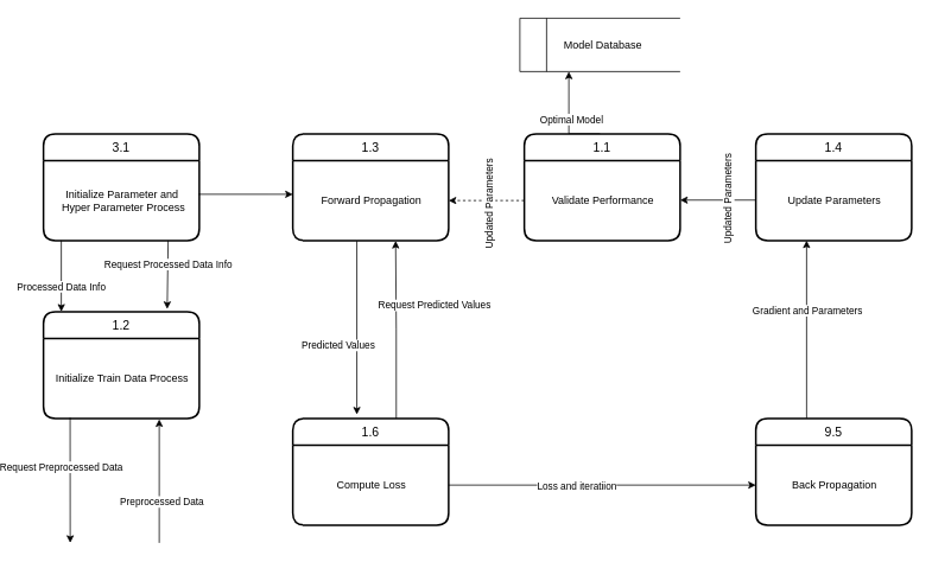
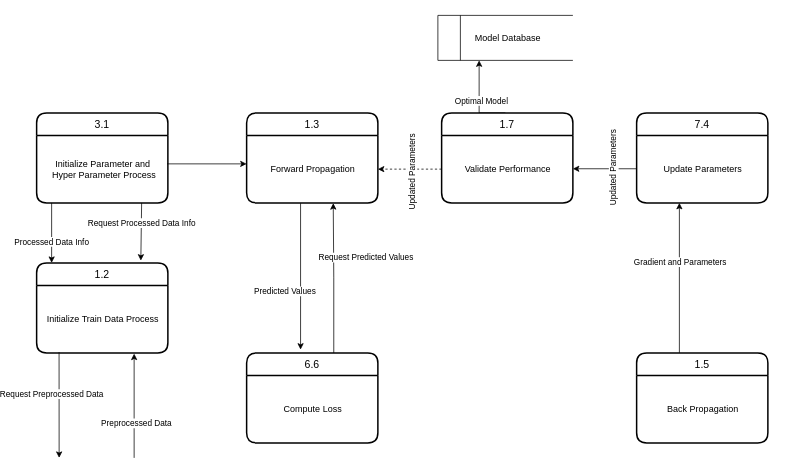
  <mxCell id="0" />
  <mxCell id="1" parent="0" />
  <mxCell id="2" value="3.1" style="swimlane;childLayout=stackLayout;horizontal=1;startSize=30;horizontalStack=0;rounded=1;fontSize=14;fontStyle=0;strokeWidth=2;resizeParent=0;resizeLast=1;shadow=0;dashed=0;align=center;" parent="1" vertex="1"><mxGeometry x="20" y="150" width="175" height="120" as="geometry" /></mxCell>
  <mxCell id="3" value="Initialize Parameter and&lt;br&gt;&amp;nbsp;Hyper Parameter Process" style="text;html=1;align=center;verticalAlign=middle;resizable=0;points=[];autosize=1;strokeColor=none;fillColor=none;" parent="2" vertex="1"><mxGeometry y="30" width="175" height="90" as="geometry" /></mxCell>
  <mxCell id="4" value="" style="edgeStyle=orthogonalEdgeStyle;rounded=0;orthogonalLoop=1;jettySize=auto;html=1;" parent="1" target="33" edge="1"><mxGeometry relative="1" as="geometry"><mxPoint x="645" y="150" as="sourcePoint" /><Array as="points"><mxPoint x="610" y="150" /></Array></mxGeometry></mxCell>
  <mxCell id="5" value="Optimal Model" style="edgeLabel;html=1;align=center;verticalAlign=middle;resizable=0;points=[];" parent="4" vertex="1" connectable="0"><mxGeometry x="-0.009" y="-2" relative="1" as="geometry"><mxPoint as="offset" /></mxGeometry></mxCell>
  <mxCell id="6" value="1.3" style="swimlane;childLayout=stackLayout;horizontal=1;startSize=30;horizontalStack=0;rounded=1;fontSize=14;fontStyle=0;strokeWidth=2;resizeParent=0;resizeLast=1;shadow=0;dashed=0;align=center;" parent="1" vertex="1"><mxGeometry x="300" y="150" width="175" height="120" as="geometry" /></mxCell>
  <mxCell id="7" value="Forward Propagation" style="text;html=1;align=center;verticalAlign=middle;resizable=0;points=[];autosize=1;strokeColor=none;fillColor=none;" parent="6" vertex="1"><mxGeometry y="30" width="175" height="90" as="geometry" /></mxCell>
  <mxCell id="8" value="1.2" style="swimlane;childLayout=stackLayout;horizontal=1;startSize=30;horizontalStack=0;rounded=1;fontSize=14;fontStyle=0;strokeWidth=2;resizeParent=0;resizeLast=1;shadow=0;dashed=0;align=center;" parent="1" vertex="1"><mxGeometry x="20" y="350" width="175" height="120" as="geometry" /></mxCell>
  <mxCell id="9" value="Initialize Train Data Process" style="text;html=1;align=center;verticalAlign=middle;resizable=0;points=[];autosize=1;strokeColor=none;fillColor=none;" parent="8" vertex="1"><mxGeometry y="30" width="175" height="90" as="geometry" /></mxCell>
- <mxCell id="10" value="1.4" style="swimlane;childLayout=stackLayout;horizontal=1;startSize=30;horizontalStack=0;rounded=1;fontSize=14;fontStyle=0;strokeWidth=2;resizeParent=0;resizeLast=1;shadow=0;dashed=0;align=center;" parent="1" vertex="1"><mxGeometry x="820" y="150" width="175" height="120" as="geometry" /></mxCell>
+ <mxCell id="10" value="7.4" style="swimlane;childLayout=stackLayout;horizontal=1;startSize=30;horizontalStack=0;rounded=1;fontSize=14;fontStyle=0;strokeWidth=2;resizeParent=0;resizeLast=1;shadow=0;dashed=0;align=center;" parent="1" vertex="1"><mxGeometry x="820" y="150" width="175" height="120" as="geometry" /></mxCell>
  <mxCell id="11" value="Update Parameters" style="text;html=1;align=center;verticalAlign=middle;resizable=0;points=[];autosize=1;strokeColor=none;fillColor=none;" parent="10" vertex="1"><mxGeometry y="30" width="175" height="90" as="geometry" /></mxCell>
- <mxCell id="12" value="9.5" style="swimlane;childLayout=stackLayout;horizontal=1;startSize=30;horizontalStack=0;rounded=1;fontSize=14;fontStyle=0;strokeWidth=2;resizeParent=0;resizeLast=1;shadow=0;dashed=0;align=center;" parent="1" vertex="1"><mxGeometry x="820" y="470" width="175" height="120" as="geometry" /></mxCell>
+ <mxCell id="12" value="1.5" style="swimlane;childLayout=stackLayout;horizontal=1;startSize=30;horizontalStack=0;rounded=1;fontSize=14;fontStyle=0;strokeWidth=2;resizeParent=0;resizeLast=1;shadow=0;dashed=0;align=center;" parent="1" vertex="1"><mxGeometry x="820" y="470" width="175" height="120" as="geometry" /></mxCell>
  <mxCell id="13" value="Back Propagation" style="text;html=1;align=center;verticalAlign=middle;resizable=0;points=[];autosize=1;strokeColor=none;fillColor=none;" parent="12" vertex="1"><mxGeometry y="30" width="175" height="90" as="geometry" /></mxCell>
  <mxCell id="14" style="edgeStyle=orthogonalEdgeStyle;rounded=0;orthogonalLoop=1;jettySize=auto;html=1;exitX=0.664;exitY=0.013;exitDx=0;exitDy=0;exitPerimeter=0;entryX=0.66;entryY=1.005;entryDx=0;entryDy=0;entryPerimeter=0;" parent="1" source="16" target="7" edge="1"><mxGeometry relative="1" as="geometry"><mxPoint x="417" y="310" as="targetPoint" /></mxGeometry></mxCell>
  <mxCell id="15" value="Request Predicted Values" style="edgeLabel;html=1;align=center;verticalAlign=middle;resizable=0;points=[];" parent="14" connectable="0" vertex="1"><mxGeometry x="0.285" y="2" relative="1" as="geometry"><mxPoint x="45" as="offset" /></mxGeometry></mxCell>
- <mxCell id="16" value="1.6" style="swimlane;childLayout=stackLayout;horizontal=1;startSize=30;horizontalStack=0;rounded=1;fontSize=14;fontStyle=0;strokeWidth=2;resizeParent=0;resizeLast=1;shadow=0;dashed=0;align=center;" parent="1" vertex="1"><mxGeometry x="300" y="470" width="175" height="120" as="geometry" /></mxCell>
+ <mxCell id="16" value="6.6" style="swimlane;childLayout=stackLayout;horizontal=1;startSize=30;horizontalStack=0;rounded=1;fontSize=14;fontStyle=0;strokeWidth=2;resizeParent=0;resizeLast=1;shadow=0;dashed=0;align=center;" parent="1" vertex="1"><mxGeometry x="300" y="470" width="175" height="120" as="geometry" /></mxCell>
  <mxCell id="17" value="Compute Loss" style="text;html=1;align=center;verticalAlign=middle;resizable=0;points=[];autosize=1;strokeColor=none;fillColor=none;" parent="16" vertex="1"><mxGeometry y="30" width="175" height="90" as="geometry" /></mxCell>
  <mxCell id="18" value="" style="endArrow=classic;html=1;rounded=0;entryX=0.794;entryY=-0.025;entryDx=0;entryDy=0;entryPerimeter=0;" parent="1" target="8" edge="1"><mxGeometry width="50" height="50" relative="1" as="geometry"><mxPoint x="160" y="270" as="sourcePoint" /><mxPoint x="370" y="310" as="targetPoint" /></mxGeometry></mxCell>
  <mxCell id="19" value="Request Processed Data Info" style="edgeLabel;html=1;align=center;verticalAlign=middle;resizable=0;points=[];" parent="18" connectable="0" vertex="1"><mxGeometry x="-0.299" relative="1" as="geometry"><mxPoint as="offset" /></mxGeometry></mxCell>
  <mxCell id="20" value="" style="endArrow=classic;html=1;rounded=0;" parent="1" edge="1"><mxGeometry width="50" height="50" relative="1" as="geometry"><mxPoint x="40" y="270" as="sourcePoint" /><mxPoint x="40" y="350" as="targetPoint" /></mxGeometry></mxCell>
  <mxCell id="21" value="Processed Data Info" style="edgeLabel;html=1;align=center;verticalAlign=middle;resizable=0;points=[];" parent="20" connectable="0" vertex="1"><mxGeometry x="0.275" y="-1" relative="1" as="geometry"><mxPoint as="offset" /></mxGeometry></mxCell>
  <mxCell id="22" value="" style="endArrow=classic;html=1;rounded=0;exitX=0.994;exitY=0.422;exitDx=0;exitDy=0;exitPerimeter=0;" parent="1" source="3" edge="1"><mxGeometry width="50" height="50" relative="1" as="geometry"><mxPoint x="190" y="220" as="sourcePoint" /><mxPoint x="300" y="218" as="targetPoint" /></mxGeometry></mxCell>
  <mxCell id="23" value="" style="endArrow=classic;html=1;rounded=0;exitX=0.411;exitY=1.005;exitDx=0;exitDy=0;exitPerimeter=0;entryX=0.411;entryY=-0.036;entryDx=0;entryDy=0;entryPerimeter=0;" parent="1" source="7" target="16" edge="1"><mxGeometry width="50" height="50" relative="1" as="geometry"><mxPoint x="380.85" y="310.45" as="sourcePoint" /><mxPoint x="520" y="589" as="targetPoint" /></mxGeometry></mxCell>
  <mxCell id="24" value="Predicted Values" style="edgeLabel;html=1;align=center;verticalAlign=middle;resizable=0;points=[];" parent="23" connectable="0" vertex="1"><mxGeometry x="0.194" y="1" relative="1" as="geometry"><mxPoint x="-22" as="offset" /></mxGeometry></mxCell>
  <mxCell id="25" value="" style="endArrow=classic;html=1;rounded=0;exitX=0.171;exitY=0.989;exitDx=0;exitDy=0;exitPerimeter=0;" parent="1" source="9" edge="1"><mxGeometry width="50" height="50" relative="1" as="geometry"><mxPoint x="290" y="460" as="sourcePoint" /><mxPoint x="50" y="610" as="targetPoint" /></mxGeometry></mxCell>
  <mxCell id="26" value="Request Preprocessed Data" style="edgeLabel;html=1;align=center;verticalAlign=middle;resizable=0;points=[];" parent="25" connectable="0" vertex="1"><mxGeometry x="-0.22" y="1" relative="1" as="geometry"><mxPoint x="-11" as="offset" /></mxGeometry></mxCell>
  <mxCell id="27" value="" style="endArrow=classic;html=1;rounded=0;entryX=0.743;entryY=1.011;entryDx=0;entryDy=0;entryPerimeter=0;" parent="1" target="9" edge="1"><mxGeometry width="50" height="50" relative="1" as="geometry"><mxPoint x="150" y="610" as="sourcePoint" /><mxPoint x="340" y="410" as="targetPoint" /></mxGeometry></mxCell>
  <mxCell id="28" value="Preprocessed Data" style="edgeLabel;html=1;align=center;verticalAlign=middle;resizable=0;points=[];" parent="27" connectable="0" vertex="1"><mxGeometry x="-0.324" y="-2" relative="1" as="geometry"><mxPoint as="offset" /></mxGeometry></mxCell>
  <mxCell id="29" value="" style="endArrow=classic;html=1;rounded=0;" parent="1" edge="1"><mxGeometry width="50" height="50" relative="1" as="geometry"><mxPoint x="877" y="470" as="sourcePoint" /><mxPoint x="877" y="270" as="targetPoint" /></mxGeometry></mxCell>
  <mxCell id="30" value="Gradient and Parameters" style="edgeLabel;html=1;align=center;verticalAlign=middle;resizable=0;points=[];" parent="29" connectable="0" vertex="1"><mxGeometry x="0.215" relative="1" as="geometry"><mxPoint as="offset" /></mxGeometry></mxCell>
- <mxCell id="31" style="edgeStyle=orthogonalEdgeStyle;rounded=0;orthogonalLoop=1;jettySize=auto;html=1;" parent="1" source="17" target="13" edge="1"><mxGeometry relative="1" as="geometry" /></mxCell>
- <mxCell id="32" value="Loss and iteratiion" style="edgeLabel;html=1;align=center;verticalAlign=middle;resizable=0;points=[];" parent="31" connectable="0" vertex="1"><mxGeometry x="-0.217" y="-2" relative="1" as="geometry"><mxPoint x="8" y="-2" as="offset" /></mxGeometry></mxCell>
  <mxCell id="33" value="" style="html=1;dashed=0;whitespace=wrap;shape=mxgraph.dfd.dataStoreID;align=left;spacingLeft=3;points=[[0,0],[0.5,0],[1,0],[0,0.5],[1,0.5],[0,1],[0.5,1],[1,1]];" parent="1" vertex="1"><mxGeometry x="555" y="20" width="180" height="60" as="geometry" /></mxCell>
- <mxCell id="34" value="1.1" style="swimlane;childLayout=stackLayout;horizontal=1;startSize=30;horizontalStack=0;rounded=1;fontSize=14;fontStyle=0;strokeWidth=2;resizeParent=0;resizeLast=1;shadow=0;dashed=0;align=center;" parent="1" vertex="1"><mxGeometry x="560" y="150" width="175" height="120" as="geometry" /></mxCell>
+ <mxCell id="34" value="1.7" style="swimlane;childLayout=stackLayout;horizontal=1;startSize=30;horizontalStack=0;rounded=1;fontSize=14;fontStyle=0;strokeWidth=2;resizeParent=0;resizeLast=1;shadow=0;dashed=0;align=center;" parent="1" vertex="1"><mxGeometry x="560" y="150" width="175" height="120" as="geometry" /></mxCell>
  <mxCell id="35" value="Validate Performance" style="text;html=1;align=center;verticalAlign=middle;resizable=0;points=[];autosize=1;strokeColor=none;fillColor=none;" parent="34" vertex="1"><mxGeometry y="30" width="175" height="90" as="geometry" /></mxCell>
  <mxCell id="36" style="edgeStyle=orthogonalEdgeStyle;rounded=0;orthogonalLoop=1;jettySize=auto;html=1;" parent="1" edge="1"><mxGeometry relative="1" as="geometry"><Array as="points" /><mxPoint x="820" y="224.5" as="sourcePoint" /><mxPoint x="735" y="224.5" as="targetPoint" /></mxGeometry></mxCell>
  <mxCell id="37" value="Updated Parameters" style="edgeLabel;html=1;align=center;verticalAlign=middle;resizable=0;points=[];rotation=-90;" parent="36" connectable="0" vertex="1"><mxGeometry x="0.265" relative="1" as="geometry"><mxPoint x="23" as="offset" /></mxGeometry></mxCell>
  <mxCell id="38" value="Model Database" style="text;html=1;align=center;verticalAlign=middle;resizable=0;points=[];autosize=1;strokeColor=none;fillColor=none;" parent="1" vertex="1"><mxGeometry x="598" y="40" width="100" height="20" as="geometry" /></mxCell>
  <mxCell id="39" style="edgeStyle=orthogonalEdgeStyle;rounded=0;orthogonalLoop=1;jettySize=auto;html=1;dashed=1;" parent="1" source="35" target="7" edge="1"><mxGeometry relative="1" as="geometry" /></mxCell>
  <mxCell id="40" value="Updated Parameters" style="edgeLabel;html=1;align=center;verticalAlign=middle;resizable=0;points=[];rotation=-90;" parent="1" connectable="0" vertex="1"><mxGeometry x="520" y="230" as="geometry" /></mxCell>
